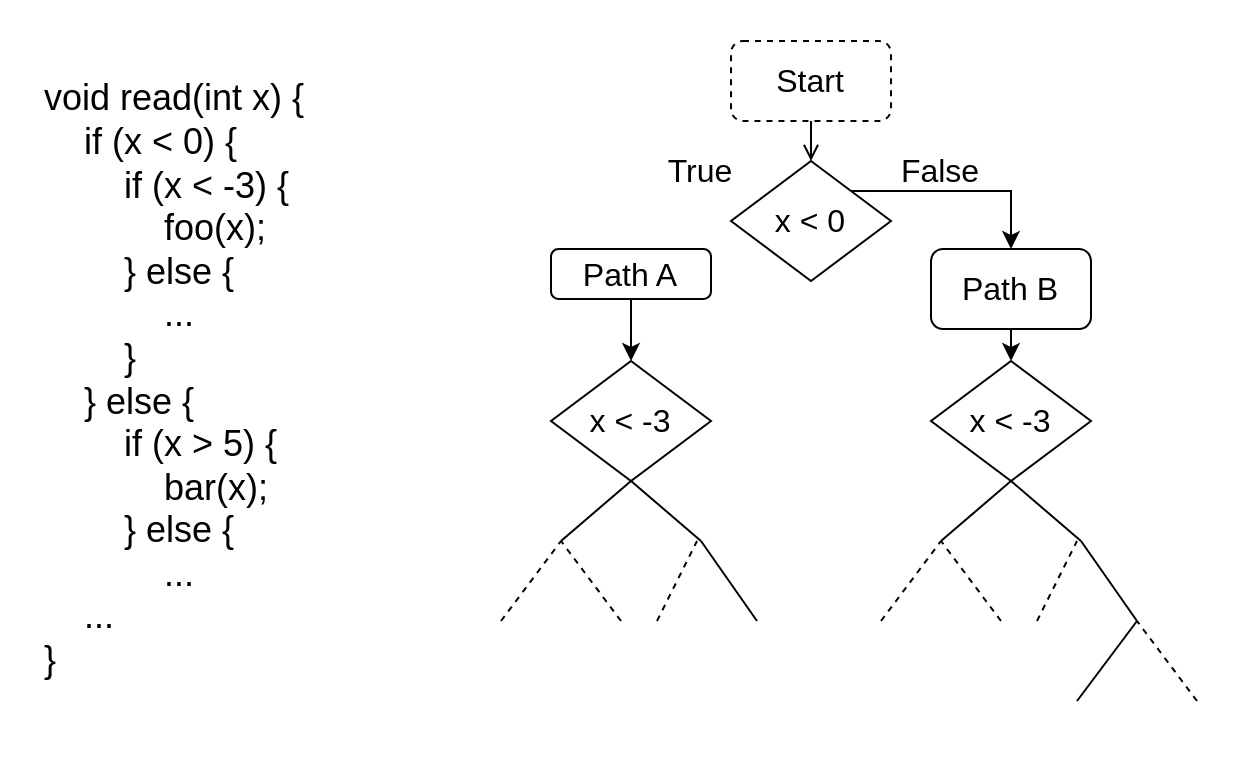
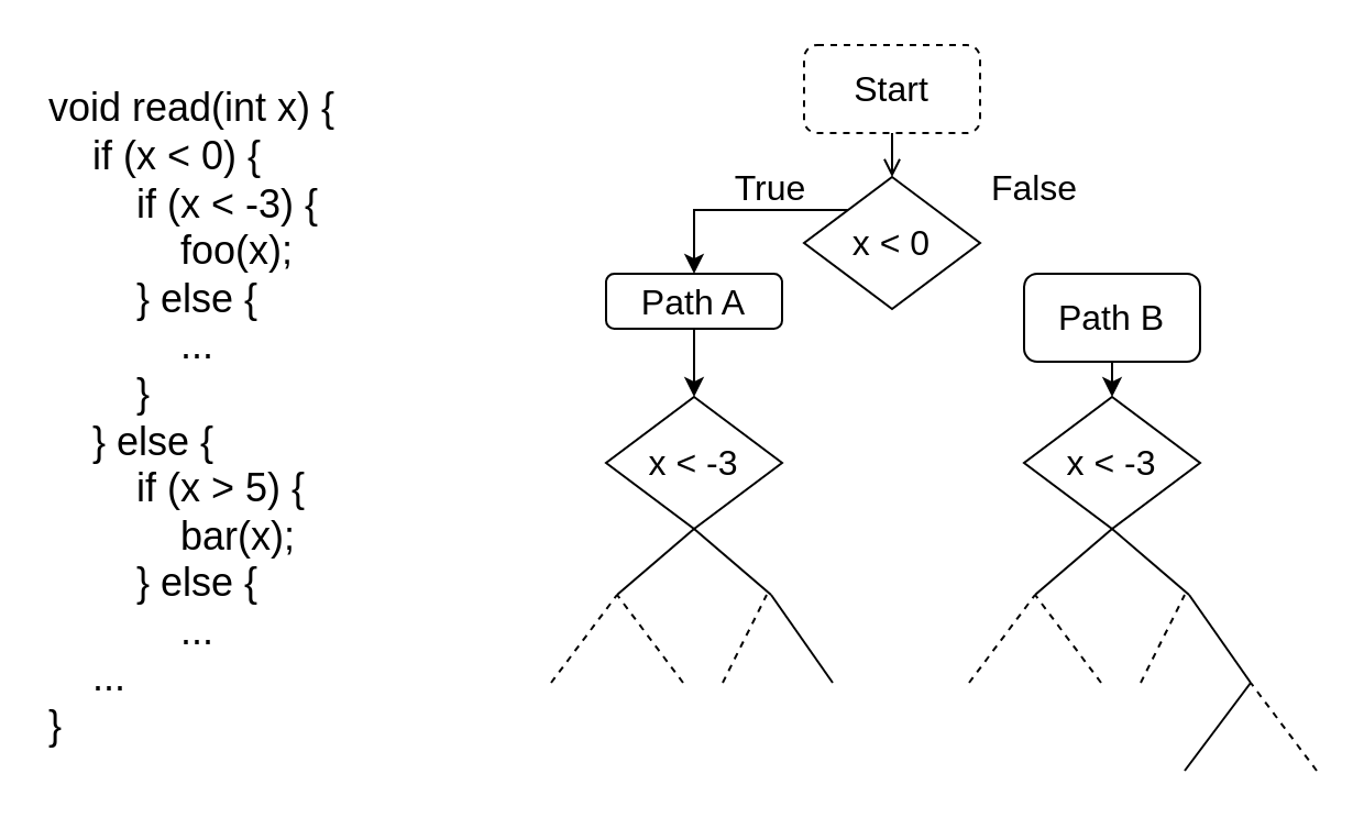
  <mxCell id="0" />
  <mxCell id="1" parent="0" />
  <mxCell id="2" style="edgeStyle=orthogonalEdgeStyle;rounded=0;orthogonalLoop=1;jettySize=auto;html=1;exitX=0.5;exitY=1;exitDx=0;exitDy=0;entryX=0.5;entryY=0;entryDx=0;entryDy=0;endArrow=open;" edge="1" parent="1" source="3" target="11"><mxGeometry relative="1" as="geometry" /></mxCell>
  <mxCell id="3" value="&lt;font style=&quot;font-size: 16px;&quot;&gt;Start&lt;/font&gt;" style="rounded=1;whiteSpace=wrap;html=1;dashed=1;" vertex="1" parent="1"><mxGeometry x="365" y="20" width="80" height="40" as="geometry" /></mxCell>
  <mxCell id="4" value="&lt;div&gt;&lt;font style=&quot;font-size: 18px;&quot;&gt;void read(int x) {&lt;/font&gt;&lt;/div&gt;&lt;div&gt;&lt;font style=&quot;font-size: 18px;&quot;&gt;&amp;nbsp; &amp;nbsp; if (x &amp;lt; 0) {&lt;/font&gt;&lt;/div&gt;&lt;div&gt;&lt;font style=&quot;font-size: 18px;&quot;&gt;&amp;nbsp; &amp;nbsp; &amp;nbsp; &amp;nbsp; if (x &amp;lt; -3) {&lt;/font&gt;&lt;/div&gt;&lt;div&gt;&lt;font style=&quot;font-size: 18px;&quot;&gt;&amp;nbsp; &amp;nbsp; &amp;nbsp; &amp;nbsp; &amp;nbsp; &amp;nbsp; foo(x);&lt;/font&gt;&lt;/div&gt;&lt;div&gt;&lt;font style=&quot;font-size: 18px;&quot;&gt;&amp;nbsp; &amp;nbsp; &amp;nbsp; &amp;nbsp; } else {&lt;/font&gt;&lt;/div&gt;&lt;div&gt;&lt;font style=&quot;font-size: 18px;&quot;&gt;&amp;nbsp; &amp;nbsp; &amp;nbsp; &amp;nbsp; &amp;nbsp; &amp;nbsp; ...&lt;/font&gt;&lt;/div&gt;&lt;div&gt;&lt;font style=&quot;font-size: 18px;&quot;&gt;&amp;nbsp; &amp;nbsp; &amp;nbsp; &amp;nbsp; }&lt;/font&gt;&lt;/div&gt;&lt;div&gt;&lt;font style=&quot;font-size: 18px;&quot;&gt;&amp;nbsp; &amp;nbsp; } else {&lt;/font&gt;&lt;/div&gt;&lt;div&gt;&lt;font style=&quot;font-size: 18px;&quot;&gt;&amp;nbsp; &amp;nbsp; &amp;nbsp; &amp;nbsp; if (x &amp;gt; 5) {&lt;/font&gt;&lt;/div&gt;&lt;div&gt;&lt;font style=&quot;font-size: 18px;&quot;&gt;&amp;nbsp; &amp;nbsp; &amp;nbsp; &amp;nbsp; &amp;nbsp; &amp;nbsp; bar(x);&lt;/font&gt;&lt;/div&gt;&lt;div&gt;&lt;font style=&quot;font-size: 18px;&quot;&gt;&amp;nbsp; &amp;nbsp; &amp;nbsp; &amp;nbsp; } else {&lt;/font&gt;&lt;/div&gt;&lt;div&gt;&lt;font style=&quot;font-size: 18px;&quot;&gt;&amp;nbsp; &amp;nbsp; &amp;nbsp; &amp;nbsp; &amp;nbsp; &amp;nbsp; ...&lt;/font&gt;&lt;/div&gt;&lt;div&gt;&lt;font style=&quot;font-size: 18px;&quot;&gt;&amp;nbsp; &amp;nbsp; ...&lt;/font&gt;&lt;/div&gt;&lt;div&gt;&lt;font style=&quot;font-size: 18px;&quot;&gt;}&lt;/font&gt;&lt;/div&gt;" style="text;html=1;align=left;verticalAlign=middle;whiteSpace=wrap;rounded=0;" vertex="1" parent="1"><mxGeometry x="20" y="20" width="180" height="340" as="geometry" /></mxCell>
  <mxCell id="5" style="edgeStyle=orthogonalEdgeStyle;rounded=0;orthogonalLoop=1;jettySize=auto;html=1;exitX=0.5;exitY=1;exitDx=0;exitDy=0;entryX=0.5;entryY=0;entryDx=0;entryDy=0;" edge="1" parent="1" source="6" target="14"><mxGeometry relative="1" as="geometry" /></mxCell>
  <mxCell id="6" value="&lt;font style=&quot;font-size: 16px;&quot;&gt;Path A&lt;/font&gt;" style="rounded=1;whiteSpace=wrap;html=1;" vertex="1" parent="1"><mxGeometry x="275" y="124" width="80" height="25" as="geometry" /></mxCell>
  <mxCell id="7" style="edgeStyle=orthogonalEdgeStyle;rounded=0;orthogonalLoop=1;jettySize=auto;html=1;exitX=0.5;exitY=1;exitDx=0;exitDy=0;entryX=0.5;entryY=0;entryDx=0;entryDy=0;" edge="1" parent="1" source="8" target="15"><mxGeometry relative="1" as="geometry" /></mxCell>
  <mxCell id="8" value="&lt;font style=&quot;font-size: 16px;&quot;&gt;Path B&lt;/font&gt;" style="rounded=1;whiteSpace=wrap;html=1;" vertex="1" parent="1"><mxGeometry x="465" y="124" width="80" height="40" as="geometry" /></mxCell>
- <mxCell id="10" style="edgeStyle=orthogonalEdgeStyle;rounded=0;orthogonalLoop=1;jettySize=auto;html=1;exitX=1;exitY=0;exitDx=0;exitDy=0;entryX=0.5;entryY=0;entryDx=0;entryDy=0;" edge="1" parent="1" source="11" target="8"><mxGeometry relative="1" as="geometry" /></mxCell>
+ <mxCell id="9" style="edgeStyle=orthogonalEdgeStyle;rounded=0;orthogonalLoop=1;jettySize=auto;html=1;entryX=0.5;entryY=0;entryDx=0;entryDy=0;exitX=0;exitY=0;exitDx=0;exitDy=0;" edge="1" parent="1" source="11" target="6"><mxGeometry relative="1" as="geometry" /></mxCell>
  <mxCell id="11" value="&lt;font style=&quot;font-size: 16px;&quot;&gt;x &amp;lt; 0&lt;/font&gt;" style="rhombus;whiteSpace=wrap;html=1;" vertex="1" parent="1"><mxGeometry x="365" y="80" width="80" height="60" as="geometry" /></mxCell>
  <mxCell id="12" value="&lt;font style=&quot;font-size: 16px;&quot;&gt;True&lt;/font&gt;" style="text;html=1;align=center;verticalAlign=middle;whiteSpace=wrap;rounded=0;" vertex="1" parent="1"><mxGeometry x="320" y="70" width="60" height="30" as="geometry" /></mxCell>
  <mxCell id="13" value="&lt;font style=&quot;font-size: 16px;&quot;&gt;False&lt;/font&gt;" style="text;html=1;align=center;verticalAlign=middle;whiteSpace=wrap;rounded=0;" vertex="1" parent="1"><mxGeometry x="440" y="70" width="60" height="30" as="geometry" /></mxCell>
  <mxCell id="14" value="&lt;font style=&quot;font-size: 16px;&quot;&gt;x &amp;lt; -3&lt;/font&gt;" style="rhombus;whiteSpace=wrap;html=1;" vertex="1" parent="1"><mxGeometry x="275" y="180" width="80" height="60" as="geometry" /></mxCell>
  <mxCell id="15" value="&lt;font style=&quot;font-size: 16px;&quot;&gt;x &amp;lt; -3&lt;/font&gt;" style="rhombus;whiteSpace=wrap;html=1;" vertex="1" parent="1"><mxGeometry x="465" y="180" width="80" height="60" as="geometry" /></mxCell>
  <mxCell id="16" value="" style="endArrow=none;html=1;rounded=0;exitX=0.5;exitY=1;exitDx=0;exitDy=0;" edge="1" parent="1" source="14"><mxGeometry width="50" height="50" relative="1" as="geometry"><mxPoint x="280" y="210" as="sourcePoint" /><mxPoint x="280" y="270" as="targetPoint" /></mxGeometry></mxCell>
  <mxCell id="17" value="" style="endArrow=none;html=1;rounded=0;exitX=0.5;exitY=1;exitDx=0;exitDy=0;" edge="1" parent="1" source="14"><mxGeometry width="50" height="50" relative="1" as="geometry"><mxPoint x="375" y="270" as="sourcePoint" /><mxPoint x="350" y="270" as="targetPoint" /></mxGeometry></mxCell>
  <mxCell id="18" value="" style="endArrow=none;dashed=1;html=1;rounded=0;" edge="1" parent="1"><mxGeometry width="50" height="50" relative="1" as="geometry"><mxPoint x="250" y="310" as="sourcePoint" /><mxPoint x="280" y="270" as="targetPoint" /></mxGeometry></mxCell>
  <mxCell id="19" value="" style="endArrow=none;dashed=1;html=1;rounded=0;" edge="1" parent="1"><mxGeometry width="50" height="50" relative="1" as="geometry"><mxPoint x="310" y="310" as="sourcePoint" /><mxPoint x="280" y="270" as="targetPoint" /></mxGeometry></mxCell>
  <mxCell id="20" value="" style="endArrow=none;html=1;rounded=0;" edge="1" parent="1"><mxGeometry width="50" height="50" relative="1" as="geometry"><mxPoint x="378" y="310" as="sourcePoint" /><mxPoint x="350" y="270" as="targetPoint" /></mxGeometry></mxCell>
  <mxCell id="21" value="" style="endArrow=none;html=1;rounded=0;exitX=0.5;exitY=1;exitDx=0;exitDy=0;" edge="1" parent="1"><mxGeometry width="50" height="50" relative="1" as="geometry"><mxPoint x="505" y="240" as="sourcePoint" /><mxPoint x="470" y="270" as="targetPoint" /></mxGeometry></mxCell>
  <mxCell id="22" value="" style="endArrow=none;html=1;rounded=0;exitX=0.5;exitY=1;exitDx=0;exitDy=0;" edge="1" parent="1"><mxGeometry width="50" height="50" relative="1" as="geometry"><mxPoint x="505" y="240" as="sourcePoint" /><mxPoint x="540" y="270" as="targetPoint" /></mxGeometry></mxCell>
  <mxCell id="23" value="" style="endArrow=none;dashed=1;html=1;rounded=0;" edge="1" parent="1"><mxGeometry width="50" height="50" relative="1" as="geometry"><mxPoint x="440" y="310" as="sourcePoint" /><mxPoint x="470" y="270" as="targetPoint" /></mxGeometry></mxCell>
  <mxCell id="24" value="" style="endArrow=none;dashed=1;html=1;rounded=0;" edge="1" parent="1"><mxGeometry width="50" height="50" relative="1" as="geometry"><mxPoint x="500" y="310" as="sourcePoint" /><mxPoint x="470" y="270" as="targetPoint" /></mxGeometry></mxCell>
  <mxCell id="25" value="" style="endArrow=none;html=1;rounded=0;" edge="1" parent="1"><mxGeometry width="50" height="50" relative="1" as="geometry"><mxPoint x="568" y="310" as="sourcePoint" /><mxPoint x="540" y="270" as="targetPoint" /></mxGeometry></mxCell>
  <mxCell id="26" value="" style="endArrow=none;dashed=1;html=1;rounded=0;" edge="1" parent="1"><mxGeometry width="50" height="50" relative="1" as="geometry"><mxPoint x="518" y="310" as="sourcePoint" /><mxPoint x="538" y="270" as="targetPoint" /></mxGeometry></mxCell>
  <mxCell id="27" value="" style="endArrow=none;html=1;rounded=0;" edge="1" parent="1"><mxGeometry width="50" height="50" relative="1" as="geometry"><mxPoint x="538" y="350" as="sourcePoint" /><mxPoint x="568" y="310" as="targetPoint" /></mxGeometry></mxCell>
  <mxCell id="28" value="" style="endArrow=none;dashed=1;html=1;rounded=0;" edge="1" parent="1"><mxGeometry width="50" height="50" relative="1" as="geometry"><mxPoint x="598" y="350" as="sourcePoint" /><mxPoint x="568" y="310" as="targetPoint" /></mxGeometry></mxCell>
  <mxCell id="29" value="" style="endArrow=none;dashed=1;html=1;rounded=0;" edge="1" parent="1"><mxGeometry width="50" height="50" relative="1" as="geometry"><mxPoint x="328" y="310" as="sourcePoint" /><mxPoint x="348" y="270" as="targetPoint" /></mxGeometry></mxCell>
